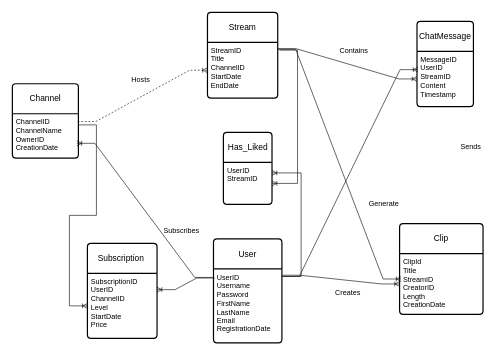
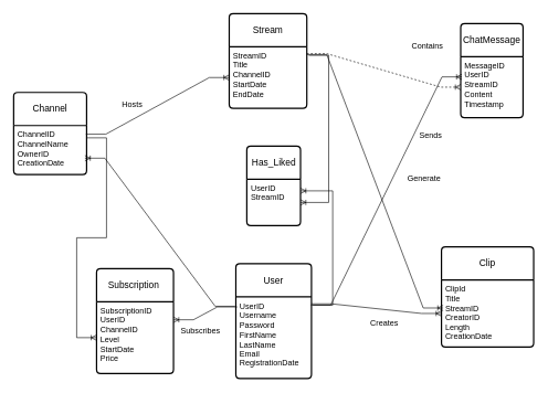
  <mxCell id="0" />
  <mxCell id="1" parent="0" />
  <mxCell id="2" value="User" style="swimlane;childLayout=stackLayout;horizontal=1;startSize=50;horizontalStack=0;rounded=1;fontSize=14;fontStyle=0;strokeWidth=2;resizeParent=0;resizeLast=1;shadow=0;dashed=0;align=center;arcSize=4;whiteSpace=wrap;html=1;" vertex="1" parent="1"><mxGeometry x="355" y="397.5" width="114" height="173" as="geometry" /></mxCell>
  <mxCell id="3" value="&lt;div&gt;UserID&lt;/div&gt;&lt;div&gt;Username&lt;/div&gt;&lt;div&gt;Password&lt;/div&gt;&lt;div&gt;FirstName&lt;/div&gt;&lt;div&gt;LastName&lt;/div&gt;&lt;div&gt;Email&lt;/div&gt;&lt;div&gt;RegistrationDate&lt;/div&gt;" style="align=left;strokeColor=none;fillColor=none;spacingLeft=4;fontSize=12;verticalAlign=top;resizable=0;rotatable=0;part=1;html=1;" vertex="1" parent="2"><mxGeometry y="50" width="114" height="123" as="geometry" /></mxCell>
  <mxCell id="4" value="Channel" style="swimlane;childLayout=stackLayout;horizontal=1;startSize=50;horizontalStack=0;rounded=1;fontSize=14;fontStyle=0;strokeWidth=2;resizeParent=0;resizeLast=1;shadow=0;dashed=0;align=center;arcSize=4;whiteSpace=wrap;html=1;" vertex="1" parent="1"><mxGeometry x="20" y="139" width="110" height="124" as="geometry" /></mxCell>
  <mxCell id="5" value="ChannelID&lt;div&gt;ChannelName&lt;/div&gt;&lt;div&gt;OwnerID&lt;/div&gt;&lt;div&gt;CreationDate&lt;/div&gt;" style="align=left;strokeColor=none;fillColor=none;spacingLeft=4;fontSize=12;verticalAlign=top;resizable=0;rotatable=0;part=1;html=1;" vertex="1" parent="4"><mxGeometry y="50" width="110" height="74" as="geometry" /></mxCell>
  <mxCell id="6" value="Stream" style="swimlane;childLayout=stackLayout;horizontal=1;startSize=50;horizontalStack=0;rounded=1;fontSize=14;fontStyle=0;strokeWidth=2;resizeParent=0;resizeLast=1;shadow=0;dashed=0;align=center;arcSize=4;whiteSpace=wrap;html=1;" vertex="1" parent="1"><mxGeometry x="345" y="20" width="117" height="143" as="geometry" /></mxCell>
  <mxCell id="7" value="StreamID&lt;div&gt;Title&lt;/div&gt;&lt;div&gt;ChannelID&lt;/div&gt;&lt;div&gt;StartDate&lt;/div&gt;&lt;div&gt;EndDate&lt;/div&gt;" style="align=left;strokeColor=none;fillColor=none;spacingLeft=4;fontSize=12;verticalAlign=top;resizable=0;rotatable=0;part=1;html=1;" vertex="1" parent="6"><mxGeometry y="50" width="117" height="93" as="geometry" /></mxCell>
  <mxCell id="8" value="ChatMessage" style="swimlane;childLayout=stackLayout;horizontal=1;startSize=50;horizontalStack=0;rounded=1;fontSize=14;fontStyle=0;strokeWidth=2;resizeParent=0;resizeLast=1;shadow=0;dashed=0;align=center;arcSize=4;whiteSpace=wrap;html=1;" vertex="1" parent="1"><mxGeometry x="694" y="35" width="94" height="142" as="geometry" /></mxCell>
  <mxCell id="9" value="MessageID&lt;div&gt;UserID&lt;/div&gt;&lt;div&gt;StreamID&lt;/div&gt;&lt;div&gt;Content&lt;/div&gt;&lt;div&gt;Timestamp&lt;/div&gt;" style="align=left;strokeColor=none;fillColor=none;spacingLeft=4;fontSize=12;verticalAlign=top;resizable=0;rotatable=0;part=1;html=1;" vertex="1" parent="8"><mxGeometry y="50" width="94" height="92" as="geometry" /></mxCell>
  <mxCell id="10" value="Subscription&amp;nbsp;" style="swimlane;childLayout=stackLayout;horizontal=1;startSize=50;horizontalStack=0;rounded=1;fontSize=14;fontStyle=0;strokeWidth=2;resizeParent=0;resizeLast=1;shadow=0;dashed=0;align=center;arcSize=4;whiteSpace=wrap;html=1;" vertex="1" parent="1"><mxGeometry x="145" y="405" width="116" height="158" as="geometry" /></mxCell>
  <mxCell id="11" value="SubscriptionID&lt;div&gt;UserID&lt;/div&gt;&lt;div&gt;ChannelID&lt;/div&gt;&lt;div&gt;Level&lt;/div&gt;&lt;div&gt;StartDate&lt;/div&gt;&lt;div&gt;Price&lt;/div&gt;" style="align=left;strokeColor=none;fillColor=none;spacingLeft=4;fontSize=12;verticalAlign=top;resizable=0;rotatable=0;part=1;html=1;" vertex="1" parent="10"><mxGeometry y="50" width="116" height="108" as="geometry" /></mxCell>
  <mxCell id="12" value="Clip" style="swimlane;childLayout=stackLayout;horizontal=1;startSize=50;horizontalStack=0;rounded=1;fontSize=14;fontStyle=0;strokeWidth=2;resizeParent=0;resizeLast=1;shadow=0;dashed=0;align=center;arcSize=4;whiteSpace=wrap;html=1;" vertex="1" parent="1"><mxGeometry x="665" y="372" width="139" height="151" as="geometry" /></mxCell>
  <mxCell id="13" value="ClipId&lt;div&gt;Title&lt;/div&gt;&lt;div&gt;StreamID&lt;/div&gt;&lt;div&gt;CreatorID&lt;/div&gt;&lt;div&gt;Length&lt;/div&gt;&lt;div&gt;CreationDate&lt;/div&gt;" style="align=left;strokeColor=none;fillColor=none;spacingLeft=4;fontSize=12;verticalAlign=top;resizable=0;rotatable=0;part=1;html=1;" vertex="1" parent="12"><mxGeometry y="50" width="139" height="101" as="geometry" /></mxCell>
  <mxCell id="14" value="" style="edgeStyle=entityRelationEdgeStyle;fontSize=12;html=1;endArrow=ERoneToMany;rounded=0;entryX=0.977;entryY=0.665;entryDx=0;entryDy=0;entryPerimeter=0;exitX=-0.01;exitY=0.115;exitDx=0;exitDy=0;exitPerimeter=0;" edge="1" parent="1" source="3" target="5"><mxGeometry width="100" height="100" relative="1" as="geometry"><mxPoint x="335" y="335" as="sourcePoint" /><mxPoint x="435" y="235" as="targetPoint" /><Array as="points"><mxPoint x="312" y="298" /></Array></mxGeometry></mxCell>
- <mxCell id="15" value="" style="edgeStyle=entityRelationEdgeStyle;fontSize=12;html=1;endArrow=ERoneToMany;rounded=0;exitX=0.99;exitY=0.176;exitDx=0;exitDy=0;exitPerimeter=0;entryX=0;entryY=0.5;entryDx=0;entryDy=0;dashed=1;" edge="1" parent="1" source="5" target="7"><mxGeometry width="100" height="100" relative="1" as="geometry"><mxPoint x="335" y="335" as="sourcePoint" /><mxPoint x="435" y="235" as="targetPoint" /></mxGeometry></mxCell>
+ <mxCell id="15" value="" style="edgeStyle=entityRelationEdgeStyle;fontSize=12;html=1;endArrow=ERoneToMany;rounded=0;exitX=0.99;exitY=0.176;exitDx=0;exitDy=0;exitPerimeter=0;entryX=0;entryY=0.5;entryDx=0;entryDy=0;" edge="1" parent="1" source="5" target="7"><mxGeometry width="100" height="100" relative="1" as="geometry"><mxPoint x="335" y="335" as="sourcePoint" /><mxPoint x="435" y="235" as="targetPoint" /></mxGeometry></mxCell>
  <mxCell id="16" value="" style="edgeStyle=entityRelationEdgeStyle;fontSize=12;html=1;endArrow=ERoneToMany;rounded=0;entryX=0.019;entryY=0.332;entryDx=0;entryDy=0;entryPerimeter=0;exitX=0.992;exitY=0.1;exitDx=0;exitDy=0;exitPerimeter=0;" edge="1" parent="1" source="3" target="9"><mxGeometry width="100" height="100" relative="1" as="geometry"><mxPoint x="335" y="335" as="sourcePoint" /><mxPoint x="435" y="235" as="targetPoint" /></mxGeometry></mxCell>
- <mxCell id="17" value="" style="edgeStyle=entityRelationEdgeStyle;fontSize=12;html=1;endArrow=ERoneToMany;rounded=0;entryX=0;entryY=0.5;entryDx=0;entryDy=0;exitX=1;exitY=0.112;exitDx=0;exitDy=0;exitPerimeter=0;" edge="1" parent="1" source="7" target="9"><mxGeometry width="100" height="100" relative="1" as="geometry"><mxPoint x="335" y="252" as="sourcePoint" /><mxPoint x="435" y="152" as="targetPoint" /></mxGeometry></mxCell>
+ <mxCell id="17" value="" style="edgeStyle=entityRelationEdgeStyle;fontSize=12;html=1;endArrow=ERoneToMany;rounded=0;entryX=0;entryY=0.5;entryDx=0;entryDy=0;exitX=1;exitY=0.112;exitDx=0;exitDy=0;exitPerimeter=0;dashed=1;" edge="1" parent="1" source="7" target="9"><mxGeometry width="100" height="100" relative="1" as="geometry"><mxPoint x="335" y="252" as="sourcePoint" /><mxPoint x="435" y="152" as="targetPoint" /></mxGeometry></mxCell>
  <mxCell id="18" value="" style="edgeStyle=entityRelationEdgeStyle;fontSize=12;html=1;endArrow=ERoneToMany;rounded=0;entryX=1;entryY=0.25;entryDx=0;entryDy=0;exitX=0.019;exitY=0.123;exitDx=0;exitDy=0;exitPerimeter=0;" edge="1" parent="1" source="3" target="11"><mxGeometry width="100" height="100" relative="1" as="geometry"><mxPoint x="335" y="502" as="sourcePoint" /><mxPoint x="435" y="402" as="targetPoint" /></mxGeometry></mxCell>
  <mxCell id="19" value="" style="edgeStyle=entityRelationEdgeStyle;fontSize=12;html=1;endArrow=ERoneToMany;rounded=0;exitX=1;exitY=0.25;exitDx=0;exitDy=0;" edge="1" parent="1" source="5" target="11"><mxGeometry width="100" height="100" relative="1" as="geometry"><mxPoint x="263" y="501" as="sourcePoint" /><mxPoint x="106" y="335" as="targetPoint" /><Array as="points"><mxPoint x="94" y="398" /><mxPoint x="253" y="373" /></Array></mxGeometry></mxCell>
  <mxCell id="20" value="" style="edgeStyle=entityRelationEdgeStyle;fontSize=12;html=1;endArrow=ERoneToMany;rounded=0;exitX=1;exitY=0.127;exitDx=0;exitDy=0;exitPerimeter=0;entryX=0.018;entryY=0.418;entryDx=0;entryDy=0;entryPerimeter=0;" edge="1" parent="1" source="7" target="13"><mxGeometry width="100" height="100" relative="1" as="geometry"><mxPoint x="328" y="335" as="sourcePoint" /><mxPoint x="511" y="504" as="targetPoint" /><Array as="points"><mxPoint x="543" y="401" /></Array></mxGeometry></mxCell>
  <mxCell id="21" value="" style="edgeStyle=entityRelationEdgeStyle;fontSize=12;html=1;endArrow=ERoneToMany;rounded=0;exitX=1;exitY=0.085;exitDx=0;exitDy=0;exitPerimeter=0;entryX=0;entryY=0.5;entryDx=0;entryDy=0;" edge="1" parent="1" source="3" target="13"><mxGeometry width="100" height="100" relative="1" as="geometry"><mxPoint x="328" y="418" as="sourcePoint" /><mxPoint x="428" y="318" as="targetPoint" /></mxGeometry></mxCell>
  <mxCell id="22" value="Has_Liked" style="swimlane;childLayout=stackLayout;horizontal=1;startSize=50;horizontalStack=0;rounded=1;fontSize=14;fontStyle=0;strokeWidth=2;resizeParent=0;resizeLast=1;shadow=0;dashed=0;align=center;arcSize=4;whiteSpace=wrap;html=1;" vertex="1" parent="1"><mxGeometry x="371.5" y="220" width="81" height="120" as="geometry" /></mxCell>
  <mxCell id="23" value="UserID&lt;div&gt;StreamID&lt;/div&gt;" style="align=left;strokeColor=none;fillColor=none;spacingLeft=4;fontSize=12;verticalAlign=top;resizable=0;rotatable=0;part=1;html=1;" vertex="1" parent="22"><mxGeometry y="50" width="81" height="70" as="geometry" /></mxCell>
  <mxCell id="24" value="" style="edgeStyle=entityRelationEdgeStyle;fontSize=12;html=1;endArrow=ERoneToMany;rounded=0;entryX=1;entryY=0.25;entryDx=0;entryDy=0;" edge="1" parent="1" target="23"><mxGeometry width="100" height="100" relative="1" as="geometry"><mxPoint x="471" y="460" as="sourcePoint" /><mxPoint x="272" y="290" as="targetPoint" /></mxGeometry></mxCell>
  <mxCell id="25" value="" style="edgeStyle=entityRelationEdgeStyle;fontSize=12;html=1;endArrow=ERoneToMany;rounded=0;entryX=1;entryY=0.5;entryDx=0;entryDy=0;" edge="1" parent="1" target="23"><mxGeometry width="100" height="100" relative="1" as="geometry"><mxPoint x="465" y="83" as="sourcePoint" /><mxPoint x="428" y="235" as="targetPoint" /></mxGeometry></mxCell>
- <mxCell id="26" value="Subscribes" style="text;html=1;align=center;verticalAlign=middle;whiteSpace=wrap;rounded=0;" vertex="1" parent="1"><mxGeometry x="272" y="369" width="60" height="30" as="geometry" /></mxCell>
+ <mxCell id="26" value="Subscribes" style="text;html=1;align=center;verticalAlign=middle;whiteSpace=wrap;rounded=0;" vertex="1" parent="1"><mxGeometry x="272" y="484" width="60" height="30" as="geometry" /></mxCell>
  <mxCell id="27" value="Creates" style="text;html=1;align=center;verticalAlign=middle;whiteSpace=wrap;rounded=0;" vertex="1" parent="1"><mxGeometry x="549" y="472" width="60" height="30" as="geometry" /></mxCell>
- <mxCell id="28" value="Sends" style="text;html=1;align=center;verticalAlign=middle;whiteSpace=wrap;rounded=0;" vertex="1" parent="1"><mxGeometry x="754" y="230" width="60" height="30" as="geometry" /></mxCell>
- <mxCell id="29" value="Generate" style="text;html=1;align=center;verticalAlign=middle;whiteSpace=wrap;rounded=0;" vertex="1" parent="1"><mxGeometry x="609" y="324" width="60" height="30" as="geometry" /></mxCell>
- <mxCell id="30" value="Contains" style="text;html=1;align=center;verticalAlign=middle;whiteSpace=wrap;rounded=0;" vertex="1" parent="1"><mxGeometry x="559" y="69" width="60" height="30" as="geometry" /></mxCell>
- <mxCell id="31" value="Hosts" style="text;html=1;align=center;verticalAlign=middle;whiteSpace=wrap;rounded=0;" vertex="1" parent="1"><mxGeometry x="204" y="117" width="60" height="30" as="geometry" /></mxCell>
+ <mxCell id="28" value="Sends" style="text;html=1;align=center;verticalAlign=middle;whiteSpace=wrap;rounded=0;" vertex="1" parent="1"><mxGeometry x="619" y="190" width="60" height="30" as="geometry" /></mxCell>
+ <mxCell id="29" value="Generate" style="text;html=1;align=center;verticalAlign=middle;whiteSpace=wrap;rounded=0;" vertex="1" parent="1"><mxGeometry x="609" y="254" width="60" height="30" as="geometry" /></mxCell>
+ <mxCell id="30" value="Contains" style="text;html=1;align=center;verticalAlign=middle;whiteSpace=wrap;rounded=0;" vertex="1" parent="1"><mxGeometry x="614" y="54" width="60" height="30" as="geometry" /></mxCell>
+ <mxCell id="31" value="Hosts" style="text;html=1;align=center;verticalAlign=middle;whiteSpace=wrap;rounded=0;" vertex="1" parent="1"><mxGeometry x="169" y="142" width="60" height="30" as="geometry" /></mxCell>
